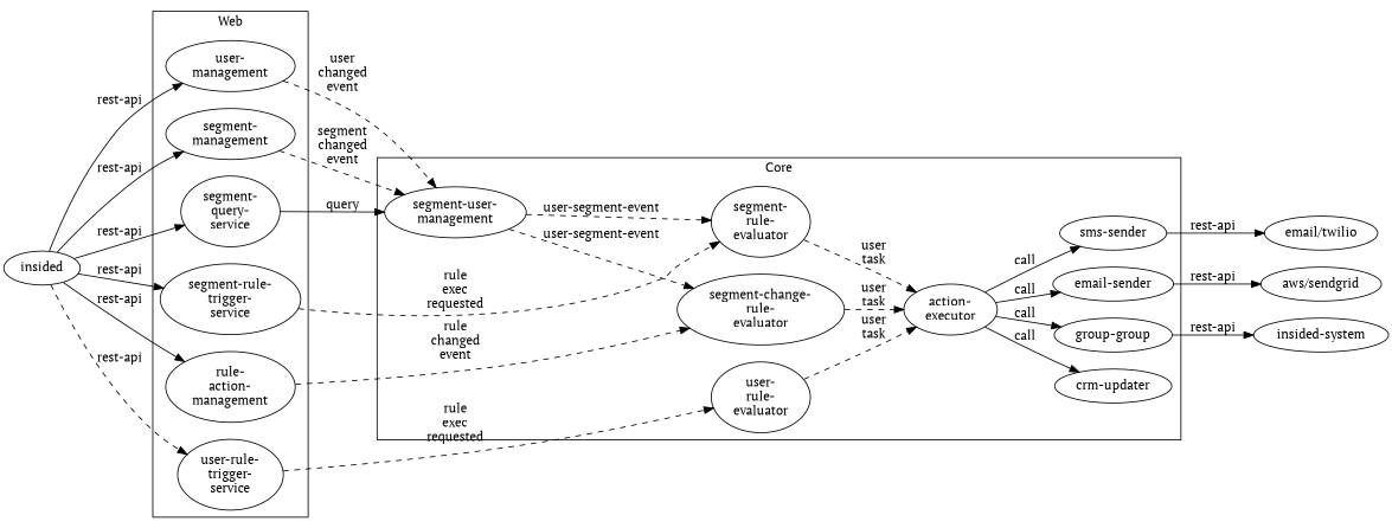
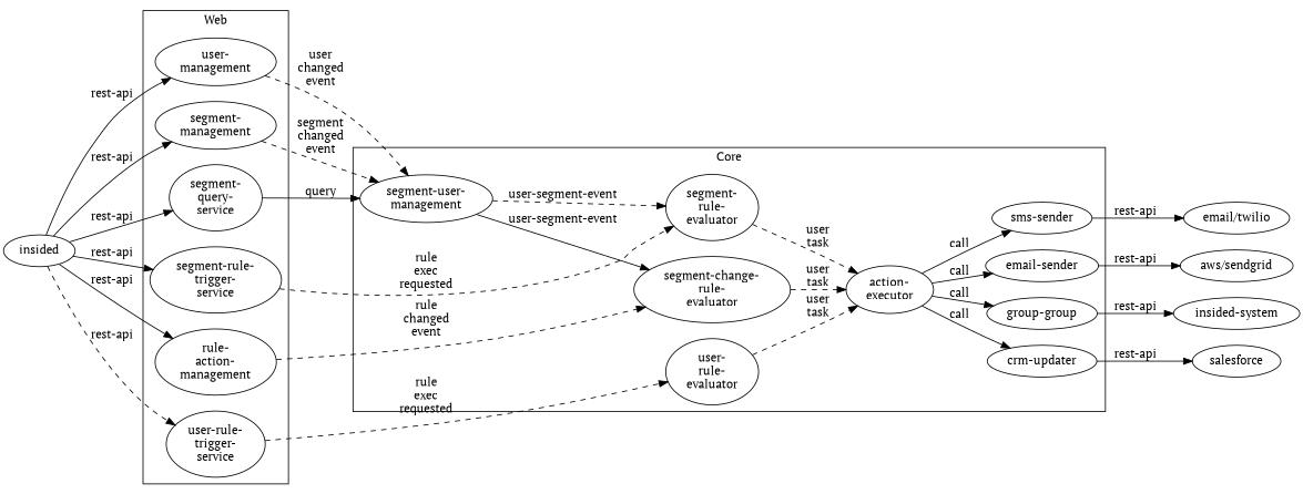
  digraph {
    fontname="PT Serif"
    rankdir=LR
    node [fontname="PT Serif"]
    edge [fontname="PT Serif"]
    "segment-rule-\ntrigger-\nservice"
    "user-rule-\ntrigger-\nservice"
    "rule-\naction-\nmanagement"
    "user-\nmanagement"
    "segment-\nmanagement"
    "segment-\nquery-\nservice"
    "segment-\nrule-\nevaluator"
    "user-\nrule-\nevaluator"
    "segment-user-\nmanagement"
    "segment-change-\nrule-\nevaluator"
    "action-\nexecutor"
    "sms-sender"
    "email-sender"
    n14 [label="group-group"]
    "crm-updater"
    n16 [label="email/twilio"]
    "aws/sendgrid"
    "insided-system"
+   salesforce
    insided
    subgraph cluster_1 {
      label=Web
      "segment-rule-\ntrigger-\nservice"
      "user-rule-\ntrigger-\nservice"
      "rule-\naction-\nmanagement"
      "user-\nmanagement"
      "segment-\nmanagement"
      "segment-\nquery-\nservice"
    }
    subgraph cluster_2 {
      label=Core
      "segment-\nrule-\nevaluator"
      "user-\nrule-\nevaluator"
      "segment-user-\nmanagement"
      "segment-change-\nrule-\nevaluator"
      "action-\nexecutor"
      "sms-sender"
      "email-sender"
      n14
      "crm-updater"
    }
    "segment-rule-\ntrigger-\nservice" -> "segment-\nrule-\nevaluator" [label="rule\nexec\nrequested" style=dashed]
    "user-rule-\ntrigger-\nservice" -> "user-\nrule-\nevaluator" [label="rule\nexec\nrequested" style=dashed]
    "rule-\naction-\nmanagement" -> "segment-change-\nrule-\nevaluator" [label="rule\nchanged\nevent" style=dashed]
    "user-\nmanagement" -> "segment-user-\nmanagement" [label="user\nchanged\nevent" style=dashed]
    "segment-\nmanagement" -> "segment-user-\nmanagement" [label="segment\nchanged\nevent" style=dashed]
    "segment-\nquery-\nservice" -> "segment-user-\nmanagement" [label=query]
    "segment-\nrule-\nevaluator" -> "action-\nexecutor" [label="user\ntask" style=dashed]
    "user-\nrule-\nevaluator" -> "action-\nexecutor" [label="user\ntask" style=dashed]
    "segment-user-\nmanagement" -> "segment-\nrule-\nevaluator" [label="user-segment-event" style=dashed]
-   "segment-user-\nmanagement" -> "segment-change-\nrule-\nevaluator" [label="user-segment-event" style=dashed]
+   "segment-user-\nmanagement" -> "segment-change-\nrule-\nevaluator" [label="user-segment-event" style=solid]
    "segment-change-\nrule-\nevaluator" -> "action-\nexecutor" [label="user\ntask" style=dashed]
    "action-\nexecutor" -> "sms-sender" [label=call]
    "action-\nexecutor" -> "email-sender" [label=call]
    "action-\nexecutor" -> n14 [label=call]
    "action-\nexecutor" -> "crm-updater" [label=call]
    "sms-sender" -> n16 [label="rest-api"]
    "email-sender" -> "aws/sendgrid" [label="rest-api"]
    n14 -> "insided-system" [label="rest-api"]
+   "crm-updater" -> salesforce [label="rest-api"]
    insided -> "segment-rule-\ntrigger-\nservice" [label="rest-api"]
    insided -> "user-rule-\ntrigger-\nservice" [label="rest-api" style=dashed]
    insided -> "rule-\naction-\nmanagement" [label="rest-api"]
    insided -> "user-\nmanagement" [label="rest-api"]
    insided -> "segment-\nmanagement" [label="rest-api"]
    insided -> "segment-\nquery-\nservice" [label="rest-api"]
  }
